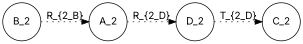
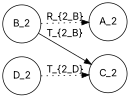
  digraph {
    fontname=Inter
    rankdir=LR
    ranksep=0.0
    node [fontname=Inter shape=circle]
    edge [fontname=Inter style=dotted]
    A_2
    D_2
    B_2
    C_2
-   A_2 -> D_2 [label="R_{2_D}"]
    D_2 -> C_2 [label="T_{2_D}"]
    B_2 -> A_2 [label="R_{2_B}"]
+   B_2 -> C_2 [label="T_{2_B}" style=""]
  }
